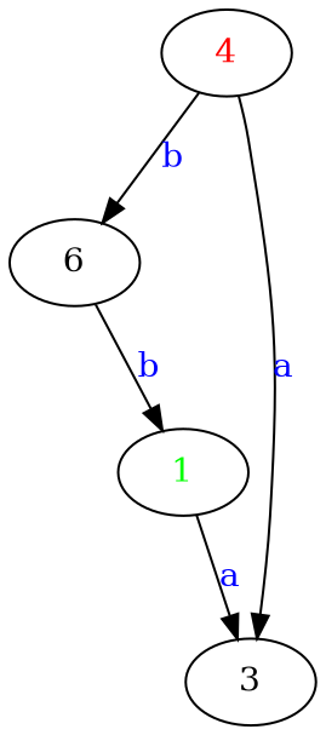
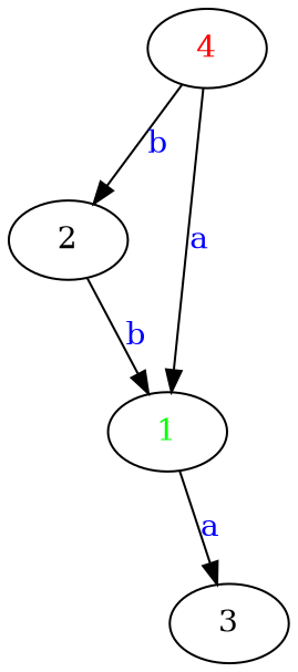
  digraph {
    n1 [label=<<font color="red">4</font>>]
-   2 [label=6]
+   2
    3
    n4 [label=<<font color="green">1</font>>]
    n1 -> 2 [label=<<font color="blue">b</font>>]
-   n1 -> 3 [label=<<font color="blue">a</font>>]
+   n1 -> n4 [label=<<font color="blue">a</font>>]
    2 -> n4 [label=<<font color="blue">b</font>>]
    n4 -> 3 [label=<<font color="blue">a</font>>]
  }
